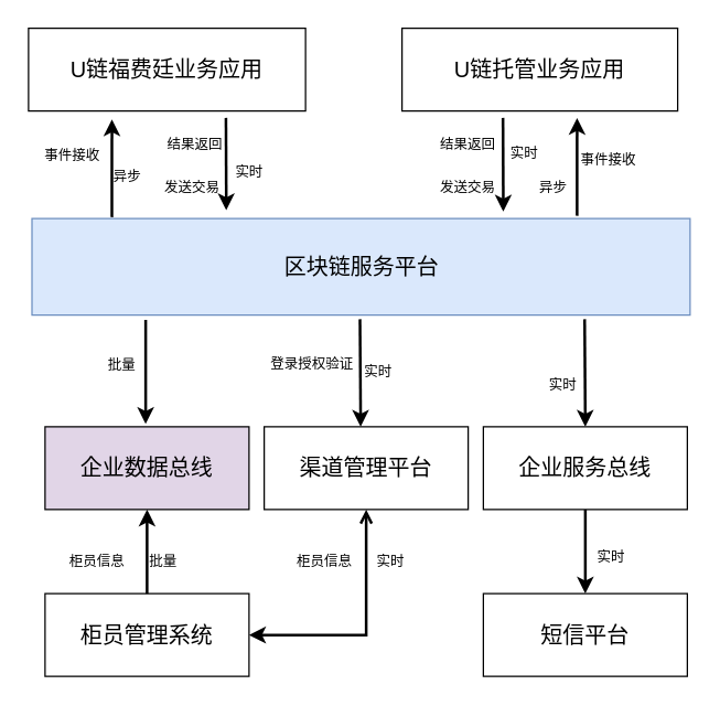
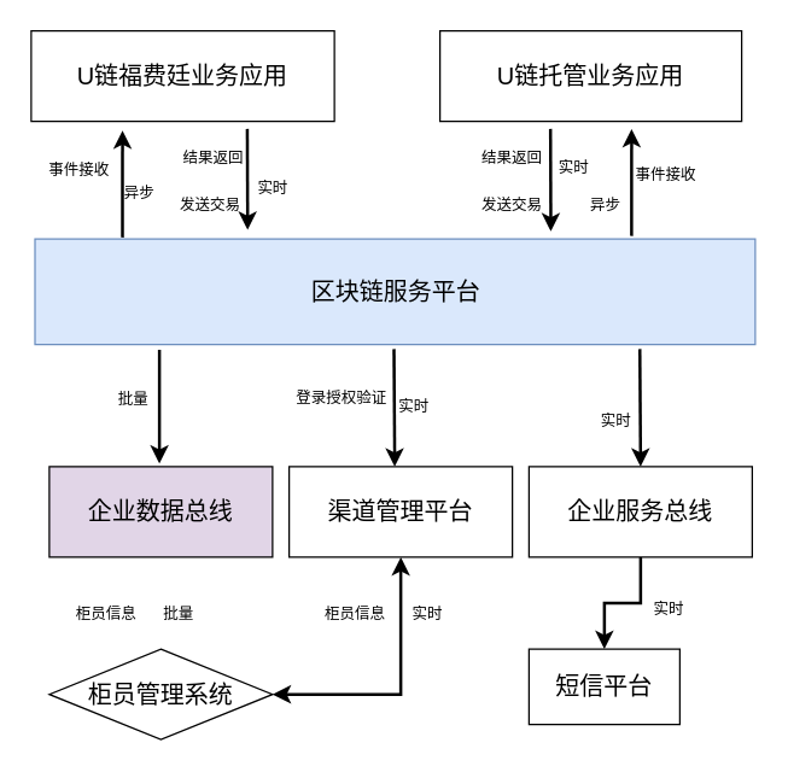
  <mxCell id="0" />
  <mxCell id="1" parent="0" />
  <mxCell id="2" value="区块链服务平台" style="rounded=0;whiteSpace=wrap;html=1;fontSize=16;fillColor=#dae8fc;strokeColor=#6c8ebf;" vertex="1" parent="1"><mxGeometry x="22.5" y="158" width="477.5" height="70" as="geometry" /></mxCell>
  <mxCell id="3" value="U链福费廷业务应用" style="rounded=0;whiteSpace=wrap;html=1;fontSize=16;" vertex="1" parent="1"><mxGeometry x="20" y="20" width="201" height="60" as="geometry" /></mxCell>
  <mxCell id="4" value="U链托管业务应用" style="rounded=0;whiteSpace=wrap;html=1;fontSize=16;" vertex="1" parent="1"><mxGeometry x="291" y="20" width="200" height="60" as="geometry" /></mxCell>
  <mxCell id="5" value="企业数据总线" style="rounded=0;whiteSpace=wrap;html=1;fontSize=16;fillColor=#e1d5e7;" vertex="1" parent="1"><mxGeometry x="32" y="309" width="148" height="60" as="geometry" /></mxCell>
  <mxCell id="6" style="edgeStyle=orthogonalEdgeStyle;rounded=0;orthogonalLoop=1;jettySize=auto;html=1;exitX=0.5;exitY=1;exitDx=0;exitDy=0;strokeColor=#000000;strokeWidth=2;fontSize=10;fillColor=#f8cecc;" edge="1" parent="1" source="7" target="11"><mxGeometry relative="1" as="geometry" /></mxCell>
  <mxCell id="7" value="企业服务总线" style="rounded=0;whiteSpace=wrap;html=1;fontSize=16;" vertex="1" parent="1"><mxGeometry x="350" y="309" width="148" height="60" as="geometry" /></mxCell>
- <mxCell id="8" style="edgeStyle=orthogonalEdgeStyle;rounded=0;orthogonalLoop=1;jettySize=auto;html=1;exitX=1;exitY=0.5;exitDx=0;exitDy=0;entryX=0.5;entryY=1;entryDx=0;entryDy=0;strokeColor=#000000;strokeWidth=2;fontSize=10;fillColor=#f8cecc;startArrow=classic;startFill=1;endArrow=open;" edge="1" parent="1" source="9" target="10"><mxGeometry relative="1" as="geometry" /></mxCell>
- <mxCell id="9" value="柜员管理系统" style="rounded=0;whiteSpace=wrap;html=1;fontSize=16;" vertex="1" parent="1"><mxGeometry x="32" y="430" width="148" height="60" as="geometry" /></mxCell>
+ <mxCell id="8" style="edgeStyle=orthogonalEdgeStyle;rounded=0;orthogonalLoop=1;jettySize=auto;html=1;exitX=1;exitY=0.5;exitDx=0;exitDy=0;entryX=0.5;entryY=1;entryDx=0;entryDy=0;strokeColor=#000000;strokeWidth=2;fontSize=10;fillColor=#f8cecc;startArrow=classic;startFill=1;" edge="1" parent="1" source="9" target="10"><mxGeometry relative="1" as="geometry" /></mxCell>
+ <mxCell id="9" value="柜员管理系统" style="rhombus;whiteSpace=wrap;html=1;fontSize=16;" vertex="1" parent="1"><mxGeometry x="32" y="430" width="148" height="60" as="geometry" /></mxCell>
  <mxCell id="10" value="渠道管理平台" style="rounded=0;whiteSpace=wrap;html=1;fontSize=16;" vertex="1" parent="1"><mxGeometry x="191" y="309" width="148" height="60" as="geometry" /></mxCell>
- <mxCell id="11" value="短信平台" style="rounded=0;whiteSpace=wrap;html=1;fontSize=16;" vertex="1" parent="1"><mxGeometry x="350" y="430" width="148" height="60" as="geometry" /></mxCell>
+ <mxCell id="11" value="短信平台" style="rounded=0;whiteSpace=wrap;html=1;fontSize=16;" vertex="1" parent="1"><mxGeometry x="350" y="430" width="100" height="50" as="geometry" /></mxCell>
  <mxCell id="12" value="" style="endArrow=none;startArrow=classic;html=1;strokeColor=#000000;strokeWidth=2;fontSize=16;entryX=0.75;entryY=1;entryDx=0;entryDy=0;fillColor=#ffe6cc;endFill=0;" edge="1" parent="1"><mxGeometry width="50" height="50" relative="1" as="geometry"><mxPoint x="163.5" y="152" as="sourcePoint" /><mxPoint x="163.25" y="85" as="targetPoint" /></mxGeometry></mxCell>
  <mxCell id="13" value="" style="endArrow=none;startArrow=classic;html=1;strokeColor=#000000;strokeWidth=2;fontSize=16;entryX=0.25;entryY=1;entryDx=0;entryDy=0;fillColor=#ffe6cc;endFill=0;" edge="1" parent="1"><mxGeometry width="50" height="50" relative="1" as="geometry"><mxPoint x="364.5" y="153" as="sourcePoint" /><mxPoint x="364.25" y="85" as="targetPoint" /></mxGeometry></mxCell>
  <mxCell id="14" value="发送交易" style="text;html=1;resizable=0;points=[];autosize=1;align=left;verticalAlign=top;spacingTop=-4;fontSize=10;" vertex="1" parent="1"><mxGeometry x="117" y="126.5" width="74" height="19" as="geometry" /></mxCell>
  <mxCell id="15" value="结果返回" style="text;html=1;resizable=0;points=[];autosize=1;align=left;verticalAlign=top;spacingTop=-4;fontSize=10;" vertex="1" parent="1"><mxGeometry x="118.5" y="96" width="58" height="12" as="geometry" /></mxCell>
  <mxCell id="16" value="发送交易" style="text;html=1;resizable=0;points=[];autosize=1;align=left;verticalAlign=top;spacingTop=-4;fontSize=10;" vertex="1" parent="1"><mxGeometry x="316.5" y="126.5" width="58" height="12" as="geometry" /></mxCell>
  <mxCell id="17" value="结果返回" style="text;html=1;resizable=0;points=[];autosize=1;align=left;verticalAlign=top;spacingTop=-4;fontSize=10;" vertex="1" parent="1"><mxGeometry x="316.5" y="96" width="58" height="12" as="geometry" /></mxCell>
- <mxCell id="18" value="" style="endArrow=classic;html=1;strokeColor=#000000;strokeWidth=2;fontSize=10;entryX=0.5;entryY=1;entryDx=0;entryDy=0;exitX=0.5;exitY=0;exitDx=0;exitDy=0;fillColor=#f8cecc;" edge="1" parent="1" source="9" target="5"><mxGeometry width="50" height="50" relative="1" as="geometry"><mxPoint x="87.5" y="444" as="sourcePoint" /><mxPoint x="137.5" y="394" as="targetPoint" /></mxGeometry></mxCell>
  <mxCell id="19" value="柜员信息" style="text;html=1;resizable=0;points=[];autosize=1;align=left;verticalAlign=top;spacingTop=-4;fontSize=10;" vertex="1" parent="1"><mxGeometry x="48" y="398" width="58" height="12" as="geometry" /></mxCell>
  <mxCell id="20" value="批量" style="text;html=1;resizable=0;points=[];autosize=1;align=left;verticalAlign=top;spacingTop=-4;fontSize=10;" vertex="1" parent="1"><mxGeometry x="106" y="398" width="34" height="12" as="geometry" /></mxCell>
  <mxCell id="21" value="批量" style="text;html=1;resizable=0;points=[];autosize=1;align=left;verticalAlign=top;spacingTop=-4;fontSize=10;" vertex="1" parent="1"><mxGeometry x="76" y="255.5" width="34" height="12" as="geometry" /></mxCell>
  <mxCell id="22" value="登录授权验证" style="text;html=1;resizable=0;points=[];autosize=1;align=left;verticalAlign=top;spacingTop=-4;fontSize=10;" vertex="1" parent="1"><mxGeometry x="194" y="254.5" width="82" height="12" as="geometry" /></mxCell>
  <mxCell id="23" value="实时" style="text;html=1;resizable=0;points=[];autosize=1;align=left;verticalAlign=top;spacingTop=-4;fontSize=10;" vertex="1" parent="1"><mxGeometry x="262" y="260.5" width="34" height="12" as="geometry" /></mxCell>
  <mxCell id="24" value="柜员信息" style="text;html=1;resizable=0;points=[];autosize=1;align=left;verticalAlign=top;spacingTop=-4;fontSize=10;" vertex="1" parent="1"><mxGeometry x="212.5" y="398" width="58" height="12" as="geometry" /></mxCell>
  <mxCell id="25" value="实时" style="text;html=1;resizable=0;points=[];autosize=1;align=left;verticalAlign=top;spacingTop=-4;fontSize=10;" vertex="1" parent="1"><mxGeometry x="270.5" y="398" width="34" height="12" as="geometry" /></mxCell>
  <mxCell id="26" value="实时" style="text;html=1;resizable=0;points=[];autosize=1;align=left;verticalAlign=top;spacingTop=-4;fontSize=10;" vertex="1" parent="1"><mxGeometry x="430.5" y="395" width="34" height="12" as="geometry" /></mxCell>
  <mxCell id="27" value="实时" style="text;html=1;resizable=0;points=[];autosize=1;align=center;verticalAlign=top;spacingTop=-4;fontSize=10;" vertex="1" parent="1"><mxGeometry x="164.5" y="116" width="30" height="12" as="geometry" /></mxCell>
  <mxCell id="28" value="实时" style="text;html=1;resizable=0;points=[];autosize=1;align=left;verticalAlign=top;spacingTop=-4;fontSize=10;" vertex="1" parent="1"><mxGeometry x="367.5" y="102" width="30" height="12" as="geometry" /></mxCell>
  <mxCell id="29" value="" style="endArrow=classic;html=1;entryX=0.293;entryY=1.017;entryDx=0;entryDy=0;entryPerimeter=0;strokeWidth=2;fillColor=#ffe6cc;strokeColor=#000000;" edge="1" parent="1"><mxGeometry width="50" height="50" relative="1" as="geometry"><mxPoint x="80.5" y="157" as="sourcePoint" /><mxPoint x="80.533" y="86.02" as="targetPoint" /></mxGeometry></mxCell>
  <mxCell id="30" value="事件接收" style="text;html=1;resizable=0;points=[];autosize=1;align=left;verticalAlign=top;spacingTop=-4;fontSize=10;" vertex="1" parent="1"><mxGeometry x="30" y="104" width="50" height="12" as="geometry" /></mxCell>
  <mxCell id="31" value="异步" style="text;html=1;resizable=0;points=[];autosize=1;align=left;verticalAlign=top;spacingTop=-4;fontSize=10;" vertex="1" parent="1"><mxGeometry x="80" y="118.5" width="30" height="12" as="geometry" /></mxCell>
  <mxCell id="32" value="" style="endArrow=classic;html=1;entryX=0.293;entryY=1.017;entryDx=0;entryDy=0;entryPerimeter=0;strokeWidth=2;fillColor=#ffe6cc;strokeColor=#000000;" edge="1" parent="1"><mxGeometry width="50" height="50" relative="1" as="geometry"><mxPoint x="418" y="156" as="sourcePoint" /><mxPoint x="418.033" y="85.02" as="targetPoint" /></mxGeometry></mxCell>
  <mxCell id="33" value="事件接收" style="text;html=1;resizable=0;points=[];autosize=1;align=left;verticalAlign=top;spacingTop=-4;fontSize=10;" vertex="1" parent="1"><mxGeometry x="418.5" y="106.5" width="50" height="12" as="geometry" /></mxCell>
  <mxCell id="34" value="异步" style="text;html=1;resizable=0;points=[];autosize=1;align=left;verticalAlign=top;spacingTop=-4;fontSize=10;" vertex="1" parent="1"><mxGeometry x="388.5" y="126.5" width="30" height="12" as="geometry" /></mxCell>
  <mxCell id="35" value="&lt;span style=&quot;font-size: 10px&quot;&gt;实时&lt;/span&gt;" style="text;html=1;resizable=0;points=[];autosize=1;align=left;verticalAlign=top;spacingTop=-4;" vertex="1" parent="1"><mxGeometry x="396" y="267.5" width="30" height="14" as="geometry" /></mxCell>
  <mxCell id="36" value="" style="endArrow=classic;html=1;strokeWidth=2;" edge="1" parent="1"><mxGeometry width="50" height="50" relative="1" as="geometry"><mxPoint x="105" y="231.5" as="sourcePoint" /><mxPoint x="105" y="307" as="targetPoint" /></mxGeometry></mxCell>
  <mxCell id="37" value="" style="endArrow=classic;html=1;strokeWidth=2;" edge="1" parent="1"><mxGeometry width="50" height="50" relative="1" as="geometry"><mxPoint x="260.5" y="231" as="sourcePoint" /><mxPoint x="261" y="309" as="targetPoint" /></mxGeometry></mxCell>
  <mxCell id="38" value="" style="endArrow=classic;html=1;strokeWidth=2;" edge="1" parent="1"><mxGeometry width="50" height="50" relative="1" as="geometry"><mxPoint x="423.5" y="231" as="sourcePoint" /><mxPoint x="424" y="309" as="targetPoint" /></mxGeometry></mxCell>
